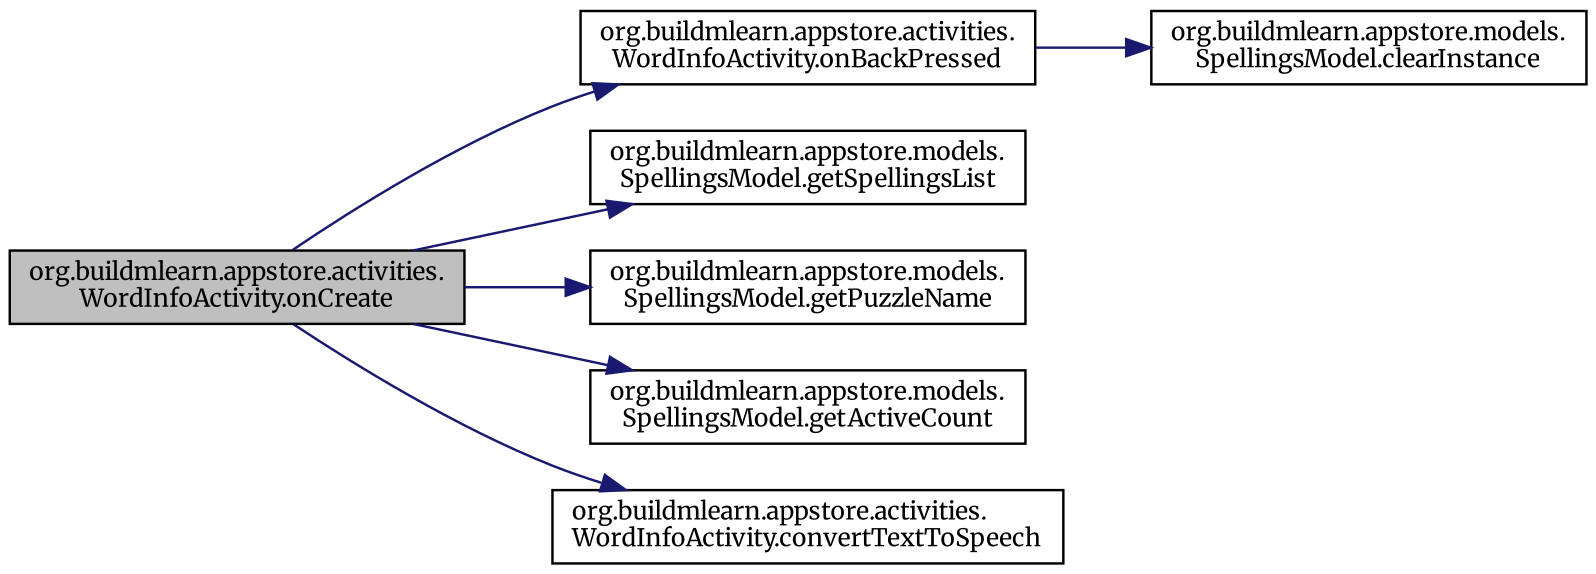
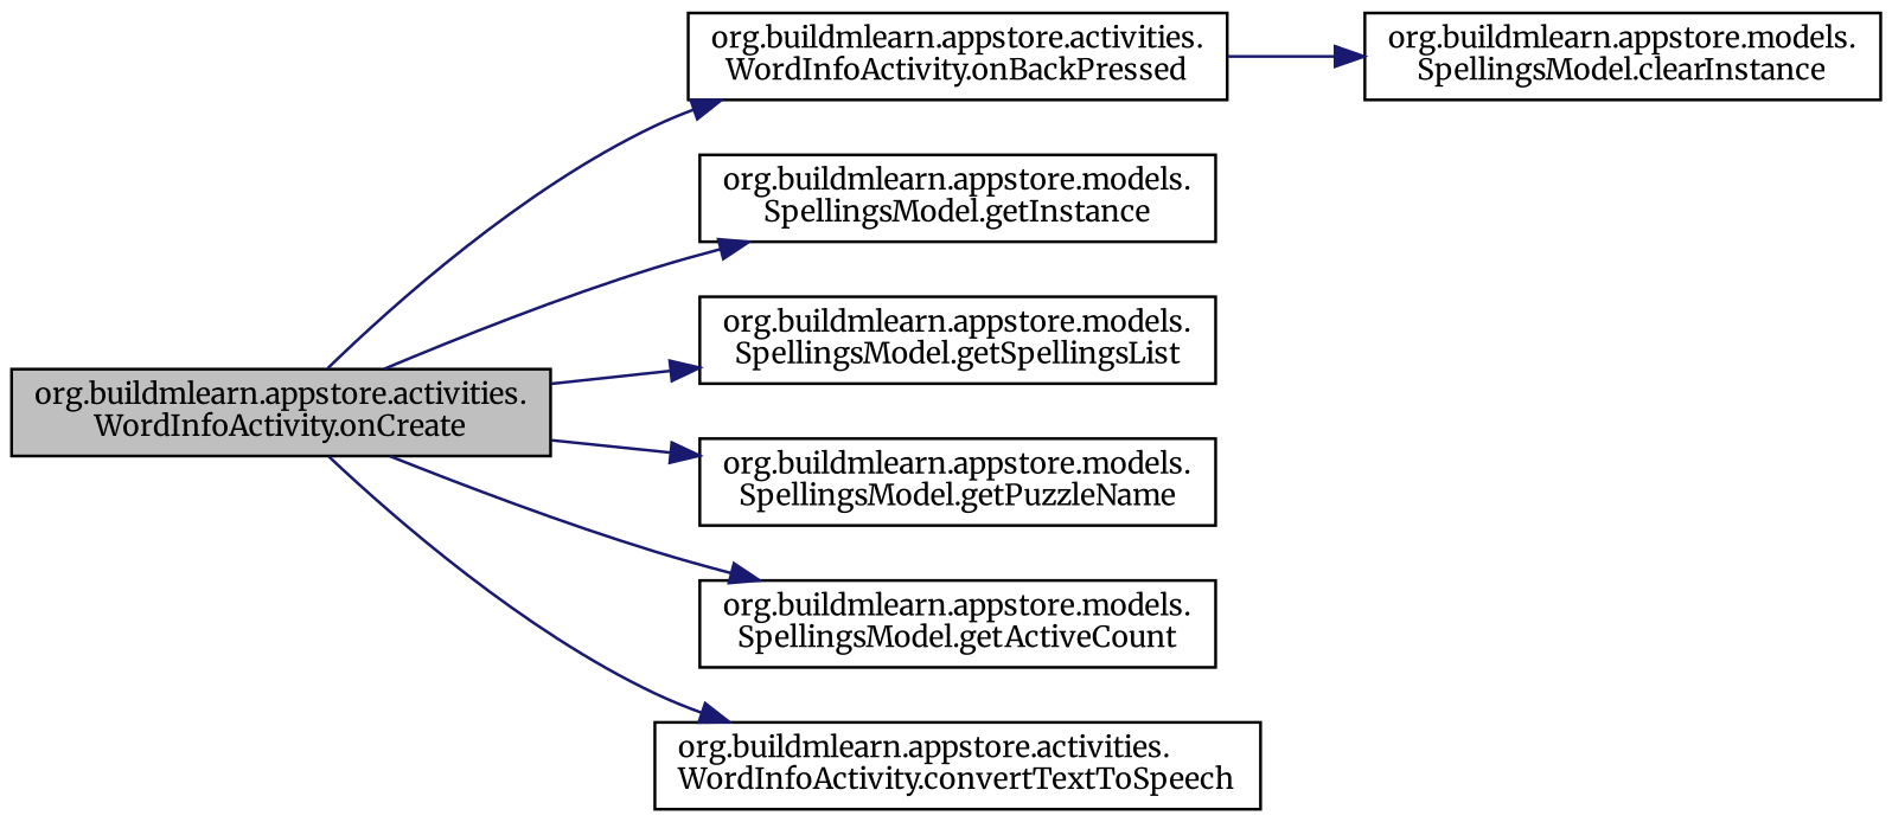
  digraph {
    rankdir=LR
    fontname=Merriweather
    node [color=black fontname=Merriweather fontsize=10 shape=record]
    edge [color=midnightblue fontname=Merriweather fontsize=10 labelfontname=Helvetica labelfontsize=10 style=solid]
    n1 [fillcolor=grey75 fontcolor=black height=0.2 label="org.buildmlearn.appstore.activities.\lWordInfoActivity.onCreate" style=filled width=0.4]
    n2 [height=0.2 label="org.buildmlearn.appstore.activities.\lWordInfoActivity.onBackPressed" width=0.4]
+   n3 [height=0.2 label="org.buildmlearn.appstore.models.\lSpellingsModel.getInstance" width=0.4]
    n4 [height=0.2 label="org.buildmlearn.appstore.models.\lSpellingsModel.getSpellingsList" width=0.4]
    n5 [height=0.2 label="org.buildmlearn.appstore.models.\lSpellingsModel.getPuzzleName" width=0.4]
    n6 [height=0.2 label="org.buildmlearn.appstore.models.\lSpellingsModel.getActiveCount" width=0.4]
    n7 [height=0.2 label="org.buildmlearn.appstore.activities.\lWordInfoActivity.convertTextToSpeech" width=0.4]
    n8 [height=0.2 label="org.buildmlearn.appstore.models.\lSpellingsModel.clearInstance" width=0.4]
    n1 -> n2
+   n1 -> n3
    n1 -> n4
    n1 -> n5
    n1 -> n6
    n1 -> n7
    n2 -> n8
  }
